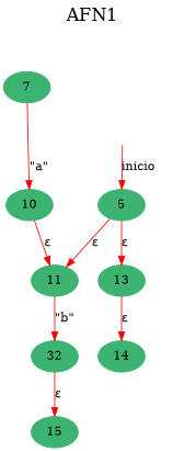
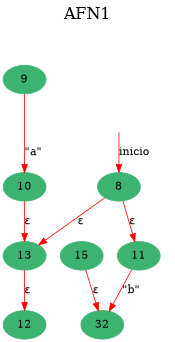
  digraph {
    fontsize=20
    label=AFN1
    labelloc=t
    rankdir=TB
    node [color=mediumseagreen style=filled]
    edge [color=red]
-   8 [label=5]
+   8
    13
    11
-   9 [label=7]
+   9
    10
-   14
+   14 [label=12]
    n7 [label=32]
    15
    secret_node [color=midnightblue fontcolor=white shape=circle style=invis]
    8 -> 13 [label="ε"]
    8 -> 11 [label="ε"]
    13 -> 14 [label="ε"]
    11 -> n7 [label="\"b\""]
    9 -> 10 [label="\"a\""]
-   10 -> 11 [label="ε"]
-   n7 -> 15 [label="ε"]
+   10 -> 13 [label="ε"]
+   15 -> n7 [label="ε"]
    secret_node -> 8 [label=inicio]
  }
